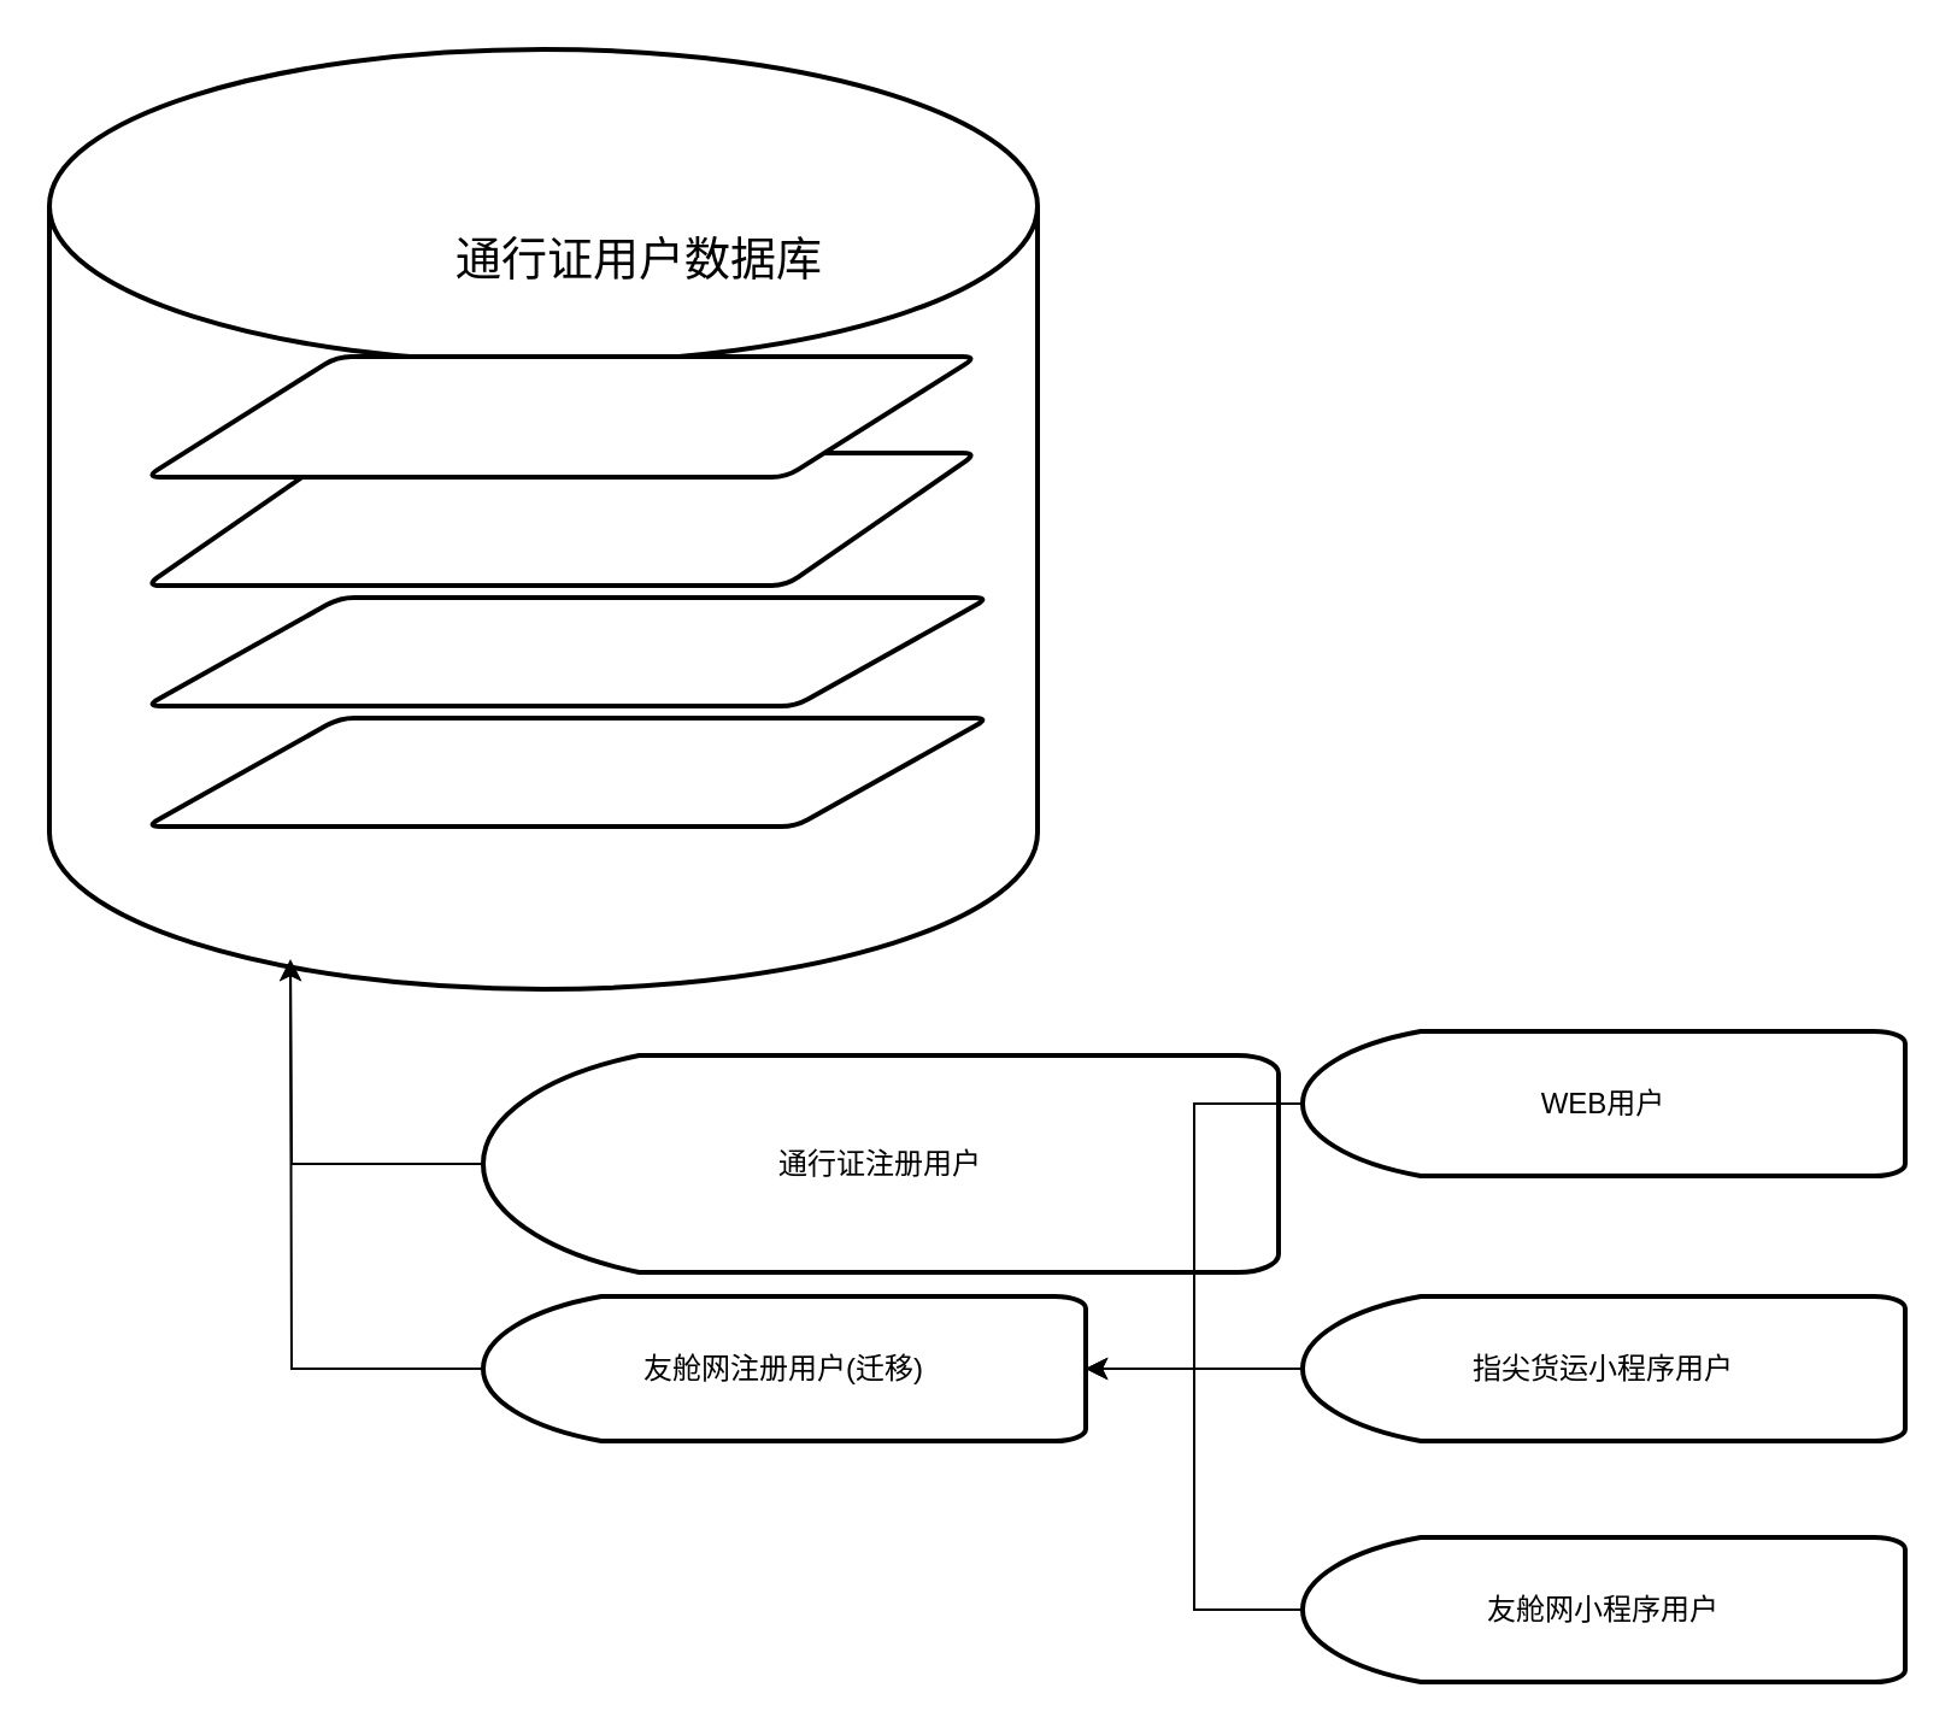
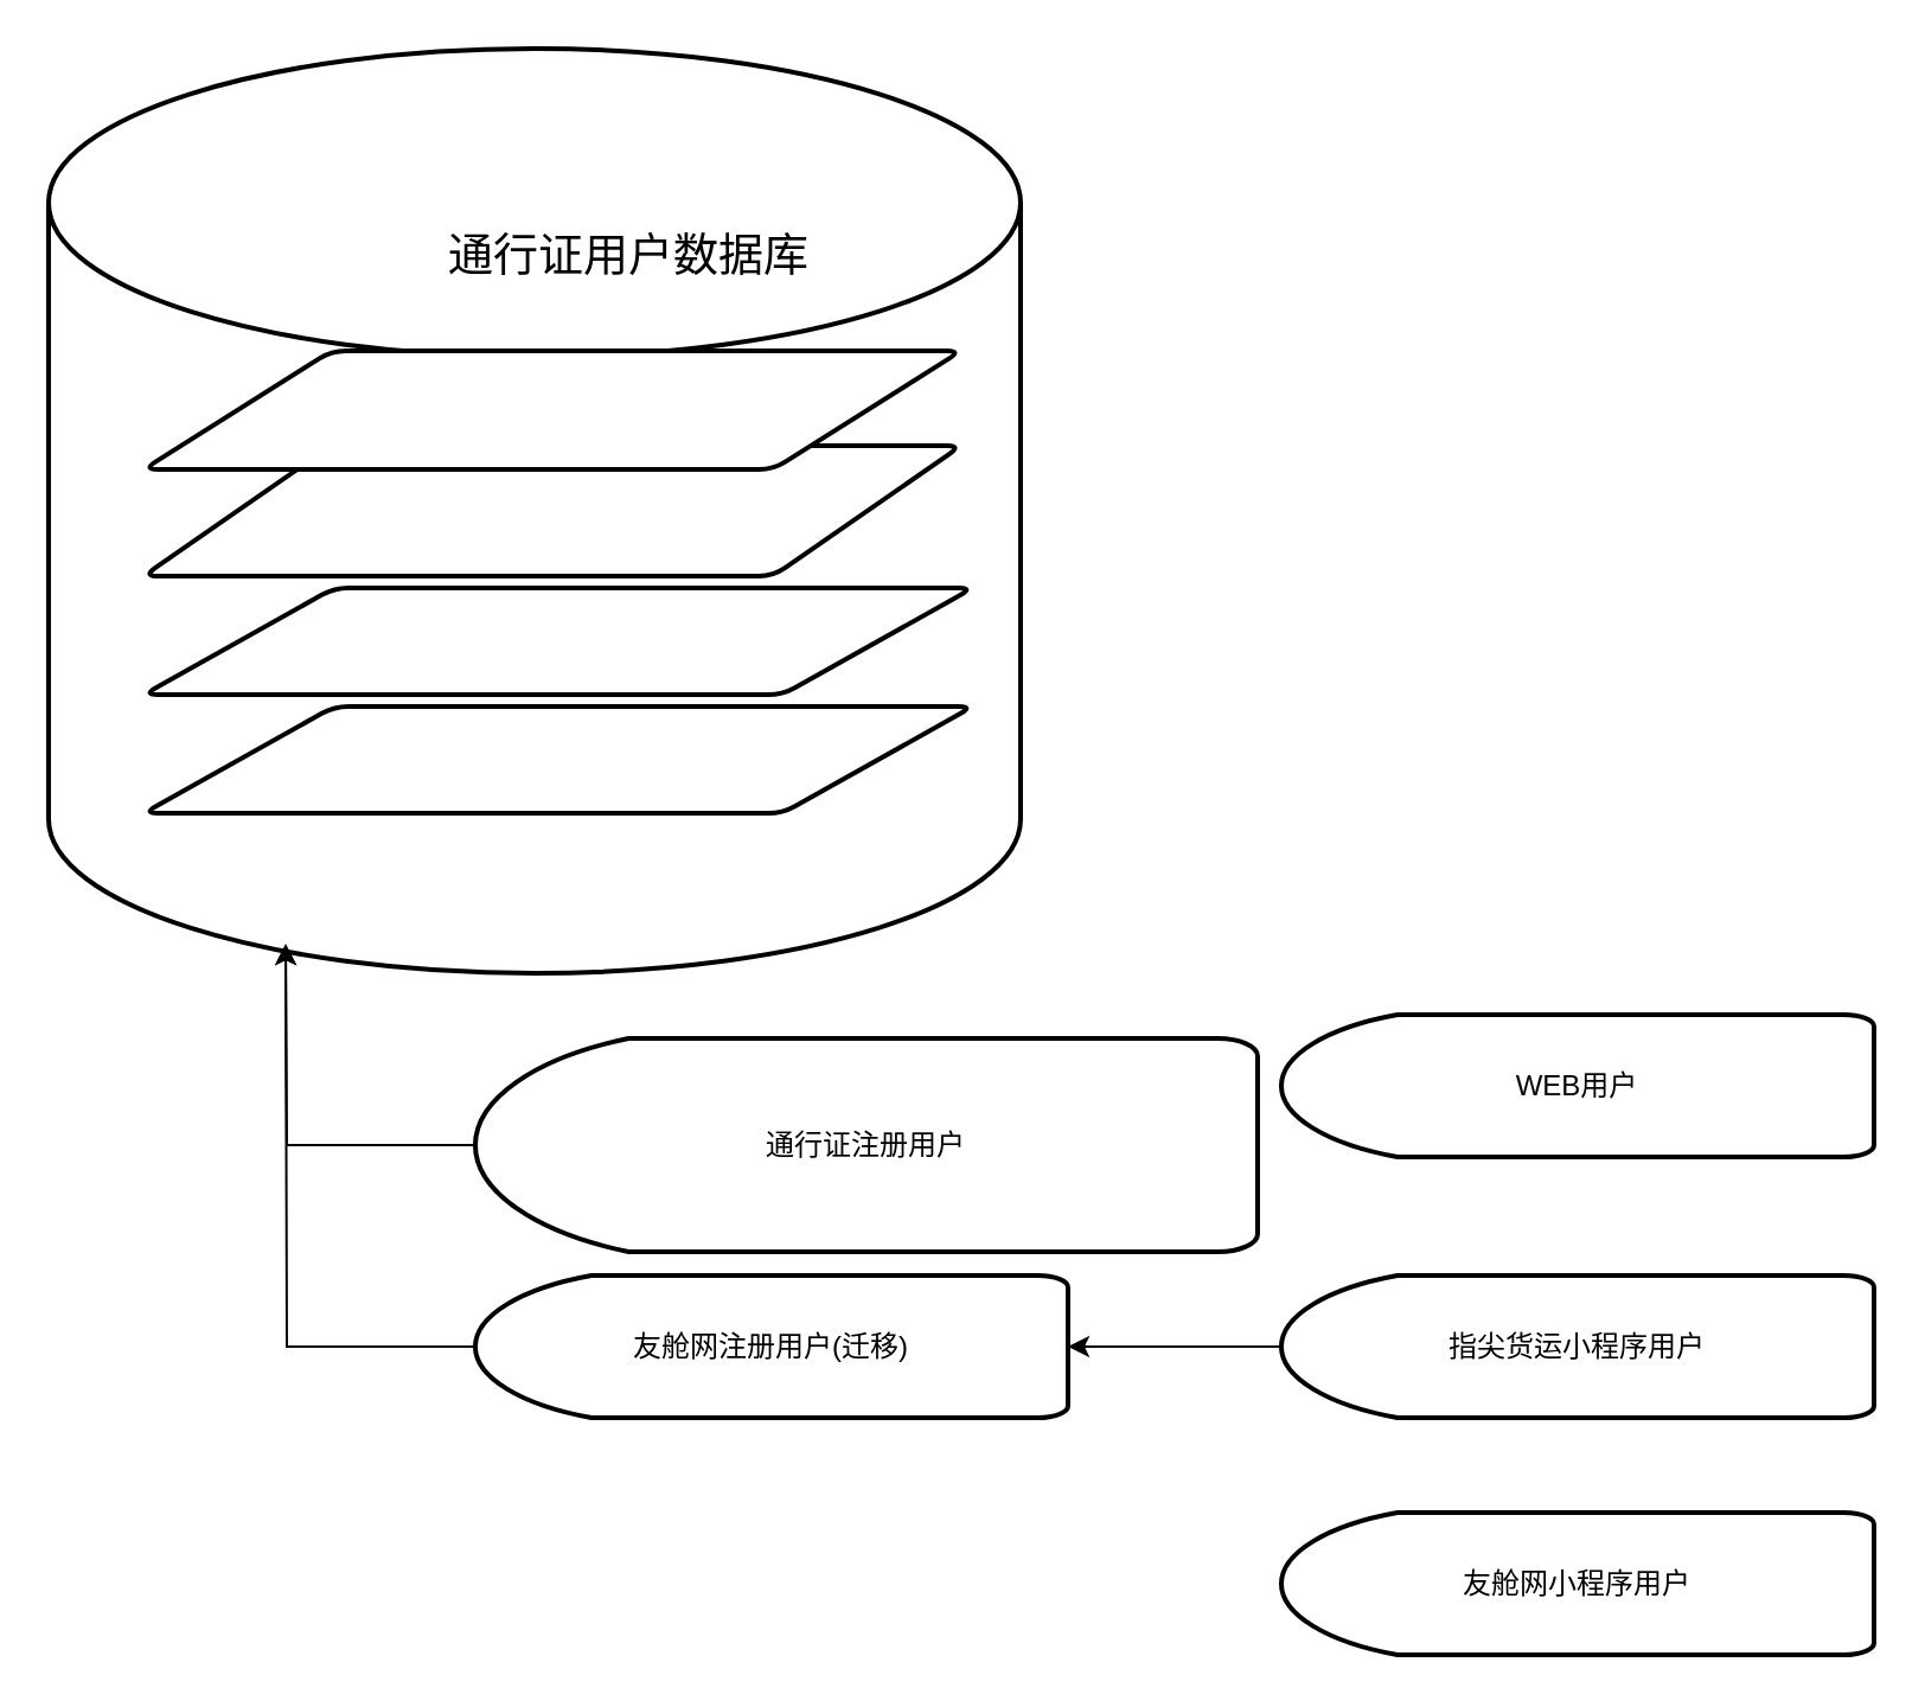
  <mxCell id="0" />
  <mxCell id="1" parent="0" />
  <mxCell id="2" style="edgeStyle=orthogonalEdgeStyle;rounded=0;orthogonalLoop=1;jettySize=auto;html=1;" edge="1" parent="1" source="3"><mxGeometry relative="1" as="geometry"><mxPoint x="120" y="397.5" as="targetPoint" /></mxGeometry></mxCell>
  <mxCell id="3" value="通行证注册用户" style="strokeWidth=2;html=1;shape=mxgraph.flowchart.delay;whiteSpace=wrap;direction=west;" vertex="1" parent="1"><mxGeometry x="200" y="437.5" width="330" height="90" as="geometry" /></mxCell>
  <mxCell id="4" value="" style="strokeWidth=2;html=1;shape=mxgraph.flowchart.database;whiteSpace=wrap;" vertex="1" parent="1"><mxGeometry x="20" y="20" width="410" height="390" as="geometry" /></mxCell>
  <mxCell id="5" value="" style="shape=parallelogram;html=1;strokeWidth=2;perimeter=parallelogramPerimeter;whiteSpace=wrap;rounded=1;arcSize=12;size=0.23;" vertex="1" parent="1"><mxGeometry x="60" y="297.5" width="350" height="45" as="geometry" /></mxCell>
  <mxCell id="6" value="" style="shape=parallelogram;html=1;strokeWidth=2;perimeter=parallelogramPerimeter;whiteSpace=wrap;rounded=1;arcSize=12;size=0.23;" vertex="1" parent="1"><mxGeometry x="60" y="247.5" width="350" height="45" as="geometry" /></mxCell>
  <mxCell id="7" value="" style="shape=parallelogram;html=1;strokeWidth=2;perimeter=parallelogramPerimeter;whiteSpace=wrap;rounded=1;arcSize=12;size=0.23;" vertex="1" parent="1"><mxGeometry x="60" y="187.5" width="345" height="55" as="geometry" /></mxCell>
  <mxCell id="8" value="" style="shape=parallelogram;html=1;strokeWidth=2;perimeter=parallelogramPerimeter;whiteSpace=wrap;rounded=1;arcSize=12;size=0.23;" vertex="1" parent="1"><mxGeometry x="60" y="147.5" width="345" height="50" as="geometry" /></mxCell>
  <mxCell id="9" value="&lt;font style=&quot;font-size: 19px&quot;&gt;通行证用户数据库&lt;/font&gt;" style="text;html=1;strokeColor=none;fillColor=none;align=center;verticalAlign=middle;whiteSpace=wrap;rounded=0;" vertex="1" parent="1"><mxGeometry x="185" y="97.5" width="160" height="20" as="geometry" /></mxCell>
  <mxCell id="10" style="edgeStyle=orthogonalEdgeStyle;rounded=0;orthogonalLoop=1;jettySize=auto;html=1;" edge="1" parent="1" source="11"><mxGeometry relative="1" as="geometry"><mxPoint x="120" y="397.5" as="targetPoint" /></mxGeometry></mxCell>
  <mxCell id="11" value="友舱网注册用户(迁移)" style="strokeWidth=2;html=1;shape=mxgraph.flowchart.delay;whiteSpace=wrap;direction=west;" vertex="1" parent="1"><mxGeometry x="200" y="537.5" width="250" height="60" as="geometry" /></mxCell>
- <mxCell id="12" style="edgeStyle=orthogonalEdgeStyle;rounded=0;orthogonalLoop=1;jettySize=auto;html=1;entryX=0;entryY=0.5;entryDx=0;entryDy=0;entryPerimeter=0;" edge="1" parent="1" source="13" target="11"><mxGeometry relative="1" as="geometry" /></mxCell>
  <mxCell id="13" value="WEB用户" style="strokeWidth=2;html=1;shape=mxgraph.flowchart.delay;whiteSpace=wrap;direction=west;" vertex="1" parent="1"><mxGeometry x="540" y="427.5" width="250" height="60" as="geometry" /></mxCell>
  <mxCell id="14" style="edgeStyle=orthogonalEdgeStyle;rounded=0;orthogonalLoop=1;jettySize=auto;html=1;" edge="1" parent="1" source="15"><mxGeometry relative="1" as="geometry"><mxPoint x="450" y="567.5" as="targetPoint" /></mxGeometry></mxCell>
  <mxCell id="15" value="指尖货运小程序用户" style="strokeWidth=2;html=1;shape=mxgraph.flowchart.delay;whiteSpace=wrap;direction=west;" vertex="1" parent="1"><mxGeometry x="540" y="537.5" width="250" height="60" as="geometry" /></mxCell>
- <mxCell id="16" style="edgeStyle=orthogonalEdgeStyle;rounded=0;orthogonalLoop=1;jettySize=auto;html=1;entryX=0;entryY=0.5;entryDx=0;entryDy=0;entryPerimeter=0;" edge="1" parent="1" source="17" target="11"><mxGeometry relative="1" as="geometry" /></mxCell>
  <mxCell id="17" value="友舱网小程序用户" style="strokeWidth=2;html=1;shape=mxgraph.flowchart.delay;whiteSpace=wrap;direction=west;" vertex="1" parent="1"><mxGeometry x="540" y="637.5" width="250" height="60" as="geometry" /></mxCell>
